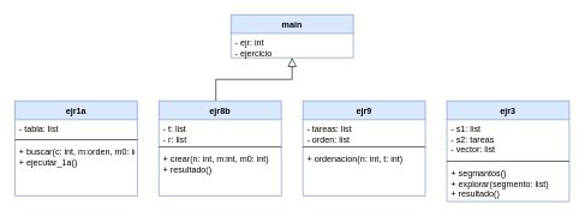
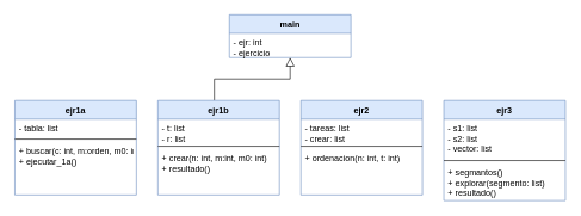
  <mxCell id="0" />
  <mxCell id="1" parent="0" />
  <mxCell id="2" value="main" style="swimlane;fontStyle=1;align=center;verticalAlign=top;childLayout=stackLayout;horizontal=1;startSize=26;horizontalStack=0;resizeParent=1;resizeLast=0;collapsible=1;marginBottom=0;rounded=0;shadow=0;strokeWidth=1;fillColor=#dae8fc;strokeColor=#6c8ebf;" vertex="1" parent="1"><mxGeometry x="320" y="20" width="170" height="60" as="geometry"><mxRectangle x="130" y="380" width="160" height="26" as="alternateBounds" /></mxGeometry></mxCell>
  <mxCell id="3" value="- ejr: int&#10;- ejercicio " style="text;align=left;verticalAlign=top;spacingLeft=4;spacingRight=4;overflow=hidden;rotatable=0;points=[[0,0.5],[1,0.5]];portConstraint=eastwest;" vertex="1" parent="2"><mxGeometry y="26" width="170" height="34" as="geometry" /></mxCell>
  <mxCell id="4" value="ejr1a" style="swimlane;fontStyle=1;align=center;verticalAlign=top;childLayout=stackLayout;horizontal=1;startSize=26;horizontalStack=0;resizeParent=1;resizeLast=0;collapsible=1;marginBottom=0;rounded=0;shadow=0;strokeWidth=1;fillColor=#dae8fc;strokeColor=#6c8ebf;" vertex="1" parent="1"><mxGeometry y="140" width="170" height="132" as="geometry" x="20"><mxRectangle x="130" y="380" width="160" height="26" as="alternateBounds" /></mxGeometry></mxCell>
  <mxCell id="5" value="- tabla: list&#10;" style="text;align=left;verticalAlign=top;spacingLeft=4;spacingRight=4;overflow=hidden;rotatable=0;points=[[0,0.5],[1,0.5]];portConstraint=eastwest;" vertex="1" parent="4"><mxGeometry y="26" width="170" height="24" as="geometry" /></mxCell>
  <mxCell id="6" value="" style="line;strokeWidth=1;fillColor=none;align=left;verticalAlign=middle;spacingTop=-1;spacingLeft=3;spacingRight=3;rotatable=0;labelPosition=right;points=[];portConstraint=eastwest;" vertex="1" parent="4"><mxGeometry y="50" width="170" height="8" as="geometry" /></mxCell>
  <mxCell id="7" value="+ buscar(c: int, m:orden, m0: int)&#10;+ ejecutar_1a()" style="text;align=left;verticalAlign=top;spacingLeft=4;spacingRight=4;overflow=hidden;rotatable=0;points=[[0,0.5],[1,0.5]];portConstraint=eastwest;" vertex="1" parent="4"><mxGeometry y="58" width="170" height="74" as="geometry" /></mxCell>
  <mxCell id="8" value="" style="endArrow=block;endSize=10;endFill=0;shadow=0;strokeWidth=1;rounded=0;edgeStyle=elbowEdgeStyle;elbow=vertical;exitX=0.465;exitY=0;exitDx=0;exitDy=0;exitPerimeter=0;" edge="1" parent="1" source="9"><mxGeometry width="160" relative="1" as="geometry"><mxPoint x="340" y="140" as="sourcePoint" /><mxPoint x="405" y="80" as="targetPoint" /><Array as="points"><mxPoint x="370" y="110" /><mxPoint x="400" y="150" /></Array></mxGeometry></mxCell>
- <mxCell id="9" value="ejr8b" style="swimlane;fontStyle=1;align=center;verticalAlign=top;childLayout=stackLayout;horizontal=1;startSize=26;horizontalStack=0;resizeParent=1;resizeLast=0;collapsible=1;marginBottom=0;rounded=0;shadow=0;strokeWidth=1;fillColor=#dae8fc;strokeColor=#6c8ebf;" vertex="1" parent="1"><mxGeometry x="220" y="140" width="170" height="132" as="geometry"><mxRectangle x="130" y="380" width="160" height="26" as="alternateBounds" /></mxGeometry></mxCell>
+ <mxCell id="9" value="ejr1b" style="swimlane;fontStyle=1;align=center;verticalAlign=top;childLayout=stackLayout;horizontal=1;startSize=26;horizontalStack=0;resizeParent=1;resizeLast=0;collapsible=1;marginBottom=0;rounded=0;shadow=0;strokeWidth=1;fillColor=#dae8fc;strokeColor=#6c8ebf;" vertex="1" parent="1"><mxGeometry x="220" y="140" width="170" height="132" as="geometry"><mxRectangle x="130" y="380" width="160" height="26" as="alternateBounds" /></mxGeometry></mxCell>
  <mxCell id="10" value="- t: list&#10;- r: list&#10;" style="text;align=left;verticalAlign=top;spacingLeft=4;spacingRight=4;overflow=hidden;rotatable=0;points=[[0,0.5],[1,0.5]];portConstraint=eastwest;" vertex="1" parent="9"><mxGeometry y="26" width="170" height="34" as="geometry" /></mxCell>
  <mxCell id="11" value="" style="line;strokeWidth=1;fillColor=none;align=left;verticalAlign=middle;spacingTop=-1;spacingLeft=3;spacingRight=3;rotatable=0;labelPosition=right;points=[];portConstraint=eastwest;" vertex="1" parent="9"><mxGeometry y="60" width="170" height="8" as="geometry" /></mxCell>
  <mxCell id="12" value="+ crear(n: int, m:int, m0: int)&#10;+ resultado()" style="text;align=left;verticalAlign=top;spacingLeft=4;spacingRight=4;overflow=hidden;rotatable=0;points=[[0,0.5],[1,0.5]];portConstraint=eastwest;" vertex="1" parent="9"><mxGeometry y="68" width="170" height="42" as="geometry" /></mxCell>
- <mxCell id="13" value="ejr9" style="swimlane;fontStyle=1;align=center;verticalAlign=top;childLayout=stackLayout;horizontal=1;startSize=26;horizontalStack=0;resizeParent=1;resizeLast=0;collapsible=1;marginBottom=0;rounded=0;shadow=0;strokeWidth=1;fillColor=#dae8fc;strokeColor=#6c8ebf;" vertex="1" parent="1"><mxGeometry x="420" y="140" width="170" height="132" as="geometry"><mxRectangle x="130" y="380" width="160" height="26" as="alternateBounds" /></mxGeometry></mxCell>
- <mxCell id="14" value="- tareas: list&#10;- orden: list&#10;" style="text;align=left;verticalAlign=top;spacingLeft=4;spacingRight=4;overflow=hidden;rotatable=0;points=[[0,0.5],[1,0.5]];portConstraint=eastwest;" vertex="1" parent="13"><mxGeometry y="26" width="170" height="34" as="geometry" /></mxCell>
+ <mxCell id="13" value="ejr2" style="swimlane;fontStyle=1;align=center;verticalAlign=top;childLayout=stackLayout;horizontal=1;startSize=26;horizontalStack=0;resizeParent=1;resizeLast=0;collapsible=1;marginBottom=0;rounded=0;shadow=0;strokeWidth=1;fillColor=#dae8fc;strokeColor=#6c8ebf;" vertex="1" parent="1"><mxGeometry x="420" y="140" width="170" height="132" as="geometry"><mxRectangle x="130" y="380" width="160" height="26" as="alternateBounds" /></mxGeometry></mxCell>
+ <mxCell id="14" value="- tareas: list&#10;- crear: list&#10;" style="text;align=left;verticalAlign=top;spacingLeft=4;spacingRight=4;overflow=hidden;rotatable=0;points=[[0,0.5],[1,0.5]];portConstraint=eastwest;" vertex="1" parent="13"><mxGeometry y="26" width="170" height="34" as="geometry" /></mxCell>
  <mxCell id="15" value="" style="line;strokeWidth=1;fillColor=none;align=left;verticalAlign=middle;spacingTop=-1;spacingLeft=3;spacingRight=3;rotatable=0;labelPosition=right;points=[];portConstraint=eastwest;" vertex="1" parent="13"><mxGeometry y="60" width="170" height="8" as="geometry" /></mxCell>
  <mxCell id="16" value="+ ordenacion(n: int, t: int)" style="text;align=left;verticalAlign=top;spacingLeft=4;spacingRight=4;overflow=hidden;rotatable=0;points=[[0,0.5],[1,0.5]];portConstraint=eastwest;" vertex="1" parent="13"><mxGeometry y="68" width="170" height="42" as="geometry" /></mxCell>
  <mxCell id="17" value="ejr3" style="swimlane;fontStyle=1;align=center;verticalAlign=top;childLayout=stackLayout;horizontal=1;startSize=26;horizontalStack=0;resizeParent=1;resizeLast=0;collapsible=1;marginBottom=0;rounded=0;shadow=0;strokeWidth=1;fillColor=#dae8fc;strokeColor=#6c8ebf;" vertex="1" parent="1"><mxGeometry x="620" y="140" width="170" height="140" as="geometry"><mxRectangle x="130" y="380" width="160" height="26" as="alternateBounds" /></mxGeometry></mxCell>
- <mxCell id="18" value="- s1: list&#10;- s2: tareas&#10;- vector: list" style="text;align=left;verticalAlign=top;spacingLeft=4;spacingRight=4;overflow=hidden;rotatable=0;points=[[0,0.5],[1,0.5]];portConstraint=eastwest;" vertex="1" parent="17"><mxGeometry y="26" width="170" height="54" as="geometry" /></mxCell>
+ <mxCell id="18" value="- s1: list&#10;- s2: list&#10;- vector: list" style="text;align=left;verticalAlign=top;spacingLeft=4;spacingRight=4;overflow=hidden;rotatable=0;points=[[0,0.5],[1,0.5]];portConstraint=eastwest;" vertex="1" parent="17"><mxGeometry y="26" width="170" height="54" as="geometry" /></mxCell>
  <mxCell id="19" value="" style="line;strokeWidth=1;fillColor=none;align=left;verticalAlign=middle;spacingTop=-1;spacingLeft=3;spacingRight=3;rotatable=0;labelPosition=right;points=[];portConstraint=eastwest;" vertex="1" parent="17"><mxGeometry y="80" width="170" height="8" as="geometry" /></mxCell>
  <mxCell id="20" value="+ segmantos()&#10;+ explorar(segmento: list)&#10;+ resultado()" style="text;align=left;verticalAlign=top;spacingLeft=4;spacingRight=4;overflow=hidden;rotatable=0;points=[[0,0.5],[1,0.5]];portConstraint=eastwest;" vertex="1" parent="17"><mxGeometry y="88" width="170" height="52" as="geometry" /></mxCell>
